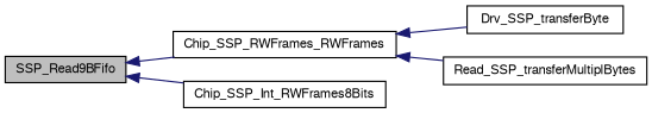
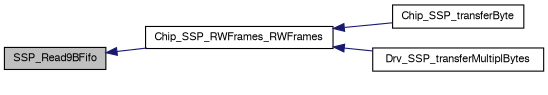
  digraph {
    rankdir=LR
    node [color=black fillcolor=white fontname=FreeSans fontsize=10 shape=record style=filled]
    edge [color=midnightblue dir=back fontname=FreeSans fontsize=10 labelfontname=FreeSans labelfontsize=10 style=solid]
    n1 [fillcolor=grey75 fontcolor=black height=0.2 label=SSP_Read9BFifo width=0.4]
    n2 [height=0.2 label=Chip_SSP_RWFrames_RWFrames width=0.4]
-   n3 [height=0.2 label=Chip_SSP_Int_RWFrames8Bits width=0.4]
-   n4 [height=0.2 label=Drv_SSP_transferByte width=0.4]
-   n5 [height=0.2 label=Read_SSP_transferMultiplBytes width=0.4]
+   n4 [height=0.2 label=Chip_SSP_transferByte width=0.4]
+   n5 [height=0.2 label=Drv_SSP_transferMultiplBytes width=0.4]
    n1 -> n2
-   n1 -> n3
    n2 -> n4
    n2 -> n5
  }
